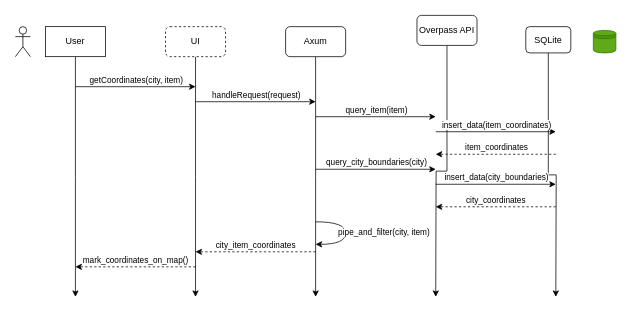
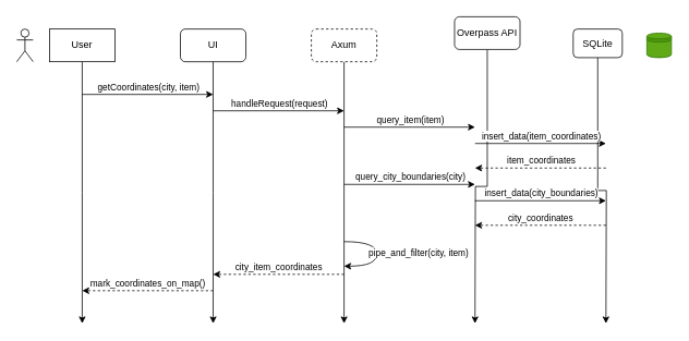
  <mxCell id="0" />
  <mxCell id="1" parent="0" />
  <mxCell id="2" value="" style="shape=umlActor;verticalLabelPosition=bottom;verticalAlign=top;html=1;outlineConnect=0;" parent="1" vertex="1"><mxGeometry x="20" y="35" width="20" height="40" as="geometry" /></mxCell>
  <mxCell id="3" style="edgeStyle=orthogonalEdgeStyle;rounded=0;orthogonalLoop=1;jettySize=auto;html=1;" parent="1" source="4" edge="1"><mxGeometry relative="1" as="geometry"><mxPoint x="100" y="395" as="targetPoint" /></mxGeometry></mxCell>
  <mxCell id="4" value="User" style="whiteSpace=wrap;html=1;rounded=0;" parent="1" vertex="1"><mxGeometry x="60" y="35" width="80" height="40" as="geometry" /></mxCell>
  <mxCell id="5" style="edgeStyle=orthogonalEdgeStyle;rounded=0;orthogonalLoop=1;jettySize=auto;html=1;" parent="1" source="6" edge="1"><mxGeometry relative="1" as="geometry"><mxPoint x="260" y="395" as="targetPoint" /></mxGeometry></mxCell>
- <mxCell id="6" value="UI" style="rounded=1;whiteSpace=wrap;html=1;dashed=1;" parent="1" vertex="1"><mxGeometry x="220" y="35" width="80" height="40" as="geometry" /></mxCell>
+ <mxCell id="6" value="UI" style="rounded=1;whiteSpace=wrap;html=1;" parent="1" vertex="1"><mxGeometry x="220" y="35" width="80" height="40" as="geometry" /></mxCell>
  <mxCell id="7" style="edgeStyle=orthogonalEdgeStyle;rounded=0;orthogonalLoop=1;jettySize=auto;html=1;" parent="1" source="8" edge="1"><mxGeometry relative="1" as="geometry"><mxPoint x="420" y="395" as="targetPoint" /></mxGeometry></mxCell>
- <mxCell id="8" value="Axum" style="rounded=1;whiteSpace=wrap;html=1;" parent="1" vertex="1"><mxGeometry x="380" y="35" width="80" height="40" as="geometry" /></mxCell>
+ <mxCell id="8" value="Axum" style="rounded=1;whiteSpace=wrap;html=1;dashed=1;" parent="1" vertex="1"><mxGeometry x="380" y="35" width="80" height="40" as="geometry" /></mxCell>
  <mxCell id="9" style="edgeStyle=orthogonalEdgeStyle;rounded=0;orthogonalLoop=1;jettySize=auto;html=1;" parent="1" source="10" edge="1"><mxGeometry relative="1" as="geometry"><mxPoint x="580" y="395" as="targetPoint" /></mxGeometry></mxCell>
  <mxCell id="10" value="Overpass API" style="rounded=1;whiteSpace=wrap;html=1;" parent="1" vertex="1"><mxGeometry x="555" y="20" width="80" height="40" as="geometry" /></mxCell>
  <mxCell id="11" value="" style="endArrow=classic;html=1;rounded=0;" parent="1" edge="1"><mxGeometry width="50" height="50" relative="1" as="geometry"><mxPoint x="100" y="115" as="sourcePoint" /><mxPoint x="260" y="115" as="targetPoint" /></mxGeometry></mxCell>
  <mxCell id="12" value="getCoordinates(city, item)" style="edgeLabel;html=1;align=center;verticalAlign=middle;resizable=0;points=[];" parent="11" vertex="1" connectable="0"><mxGeometry x="-0.135" y="-2" relative="1" as="geometry"><mxPoint x="11" y="-12" as="offset" /></mxGeometry></mxCell>
  <mxCell id="13" value="" style="endArrow=classic;html=1;rounded=0;" parent="1" edge="1"><mxGeometry width="50" height="50" relative="1" as="geometry"><mxPoint x="260" y="135" as="sourcePoint" /><mxPoint x="420" y="135" as="targetPoint" /></mxGeometry></mxCell>
  <mxCell id="14" value="handleRequest(request)" style="edgeLabel;html=1;align=center;verticalAlign=middle;resizable=0;points=[];" parent="13" vertex="1" connectable="0"><mxGeometry x="0.003" relative="1" as="geometry"><mxPoint y="-10" as="offset" /></mxGeometry></mxCell>
  <mxCell id="15" value="" style="endArrow=classic;html=1;rounded=0;" parent="1" edge="1"><mxGeometry width="50" height="50" relative="1" as="geometry"><mxPoint x="420" y="155" as="sourcePoint" /><mxPoint x="580" y="155" as="targetPoint" /></mxGeometry></mxCell>
  <mxCell id="16" value="query_item(item)" style="edgeLabel;html=1;align=center;verticalAlign=middle;resizable=0;points=[];" parent="15" vertex="1" connectable="0"><mxGeometry x="-0.196" relative="1" as="geometry"><mxPoint x="16" y="-10" as="offset" /></mxGeometry></mxCell>
  <mxCell id="17" style="edgeStyle=orthogonalEdgeStyle;rounded=0;orthogonalLoop=1;jettySize=auto;html=1;" parent="1" source="18" edge="1"><mxGeometry relative="1" as="geometry"><mxPoint x="740" y="395" as="targetPoint" /></mxGeometry></mxCell>
  <mxCell id="18" value="SQLite" style="rounded=1;whiteSpace=wrap;html=1;" parent="1" vertex="1"><mxGeometry x="700" y="35" width="60" height="35" as="geometry" /></mxCell>
  <mxCell id="19" value="" style="shape=datastore;whiteSpace=wrap;html=1;fillColor=#60a917;fontColor=#ffffff;strokeColor=#2D7600;" parent="1" vertex="1"><mxGeometry x="790" y="40" width="30" height="30" as="geometry" /></mxCell>
  <mxCell id="20" value="" style="endArrow=classic;html=1;rounded=0;" parent="1" edge="1"><mxGeometry width="50" height="50" relative="1" as="geometry"><mxPoint x="580" y="175" as="sourcePoint" /><mxPoint x="740" y="175" as="targetPoint" /></mxGeometry></mxCell>
  <mxCell id="21" value="insert_data(item_coordinates)" style="edgeLabel;html=1;align=center;verticalAlign=middle;resizable=0;points=[];" parent="20" vertex="1" connectable="0"><mxGeometry x="-0.29" y="2" relative="1" as="geometry"><mxPoint x="23" y="-8" as="offset" /></mxGeometry></mxCell>
  <mxCell id="22" value="" style="endArrow=classic;html=1;rounded=0;" parent="1" edge="1"><mxGeometry width="50" height="50" relative="1" as="geometry"><mxPoint x="420" y="225" as="sourcePoint" /><mxPoint x="580" y="225" as="targetPoint" /></mxGeometry></mxCell>
  <mxCell id="23" value="query_city_boundaries(city)" style="edgeLabel;html=1;align=center;verticalAlign=middle;resizable=0;points=[];" parent="22" vertex="1" connectable="0"><mxGeometry x="-0.196" relative="1" as="geometry"><mxPoint x="16" y="-10" as="offset" /></mxGeometry></mxCell>
  <mxCell id="24" value="" style="endArrow=classic;html=1;rounded=0;" parent="1" edge="1"><mxGeometry width="50" height="50" relative="1" as="geometry"><mxPoint x="580" y="245" as="sourcePoint" /><mxPoint x="740" y="245" as="targetPoint" /></mxGeometry></mxCell>
  <mxCell id="25" value="insert_data(city_boundaries)" style="edgeLabel;html=1;align=center;verticalAlign=middle;resizable=0;points=[];" parent="24" vertex="1" connectable="0"><mxGeometry x="-0.196" relative="1" as="geometry"><mxPoint x="16" y="-10" as="offset" /></mxGeometry></mxCell>
  <mxCell id="26" value="" style="endArrow=classic;html=1;rounded=0;edgeStyle=orthogonalEdgeStyle;curved=1;" parent="1" edge="1"><mxGeometry width="50" height="50" relative="1" as="geometry"><mxPoint x="420" y="295" as="sourcePoint" /><mxPoint x="420" y="325" as="targetPoint" /><Array as="points"><mxPoint x="460" y="295" /><mxPoint x="460" y="325" /></Array></mxGeometry></mxCell>
  <mxCell id="27" value="pipe_and_filter(city, item)" style="edgeLabel;html=1;align=center;verticalAlign=middle;resizable=0;points=[];" parent="26" vertex="1" connectable="0"><mxGeometry x="-0.029" relative="1" as="geometry"><mxPoint x="50" as="offset" /></mxGeometry></mxCell>
  <mxCell id="28" value="" style="endArrow=classic;html=1;rounded=0;dashed=1;" parent="1" edge="1"><mxGeometry width="50" height="50" relative="1" as="geometry"><mxPoint x="740" y="205" as="sourcePoint" /><mxPoint x="580" y="205" as="targetPoint" /></mxGeometry></mxCell>
  <mxCell id="29" value="item_coordinates" style="edgeLabel;html=1;align=center;verticalAlign=middle;resizable=0;points=[];" parent="28" vertex="1" connectable="0"><mxGeometry x="0.057" y="1" relative="1" as="geometry"><mxPoint x="5" y="-11" as="offset" /></mxGeometry></mxCell>
  <mxCell id="30" value="" style="endArrow=classic;html=1;rounded=0;dashed=1;" parent="1" edge="1"><mxGeometry width="50" height="50" relative="1" as="geometry"><mxPoint x="740" y="275" as="sourcePoint" /><mxPoint x="580" y="275" as="targetPoint" /></mxGeometry></mxCell>
  <mxCell id="31" value="city_coordinates" style="edgeLabel;html=1;align=center;verticalAlign=middle;resizable=0;points=[];" parent="30" vertex="1" connectable="0"><mxGeometry x="0.01" relative="1" as="geometry"><mxPoint y="-10" as="offset" /></mxGeometry></mxCell>
  <mxCell id="32" value="" style="endArrow=classic;html=1;rounded=0;dashed=1;" parent="1" edge="1"><mxGeometry width="50" height="50" relative="1" as="geometry"><mxPoint x="420" y="335" as="sourcePoint" /><mxPoint x="260" y="335" as="targetPoint" /></mxGeometry></mxCell>
  <mxCell id="33" value="city_item_coordinates" style="edgeLabel;html=1;align=center;verticalAlign=middle;resizable=0;points=[];" parent="32" vertex="1" connectable="0"><mxGeometry x="0.01" relative="1" as="geometry"><mxPoint y="-10" as="offset" /></mxGeometry></mxCell>
  <mxCell id="34" value="" style="endArrow=classic;html=1;rounded=0;dashed=1;" parent="1" edge="1"><mxGeometry width="50" height="50" relative="1" as="geometry"><mxPoint x="260" y="355" as="sourcePoint" /><mxPoint x="100" y="355" as="targetPoint" /></mxGeometry></mxCell>
  <mxCell id="35" value="mark_coordinates_on_map()" style="edgeLabel;html=1;align=center;verticalAlign=middle;resizable=0;points=[];" parent="34" vertex="1" connectable="0"><mxGeometry x="0.01" relative="1" as="geometry"><mxPoint y="-10" as="offset" /></mxGeometry></mxCell>
